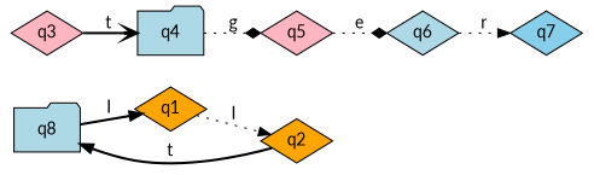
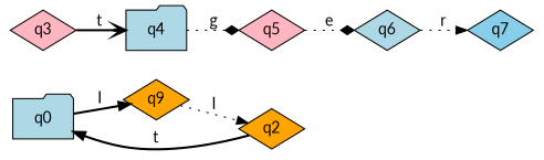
  digraph {
    fontname=Lato
    rankdir=LR
    node [fillcolor=lightblue fontname=Lato shape=diamond style=filled]
    edge [arrowhead=normal fontname=Lato style=dotted]
-   q0 [shape=folder label=q8]
-   q1 [fillcolor=orange]
+   q0 [shape=folder]
+   q1 [fillcolor=orange label=q9]
    q2 [fillcolor=orange]
    q3 [fillcolor=lightpink]
    q4 [shape=folder]
    q5 [fillcolor=lightpink]
    q6
    q7 [fillcolor=skyblue]
    q0 -> q1 [label=I style=bold]
    q1 -> q2 [label=I]
    q2 -> q0 [label=t style=bold]
    q3 -> q4 [arrowhead=vee label=t style=bold]
    q4 -> q5 [arrowhead=diamond label=g]
    q5 -> q6 [arrowhead=diamond label=e]
    q6 -> q7 [label=r]
  }
